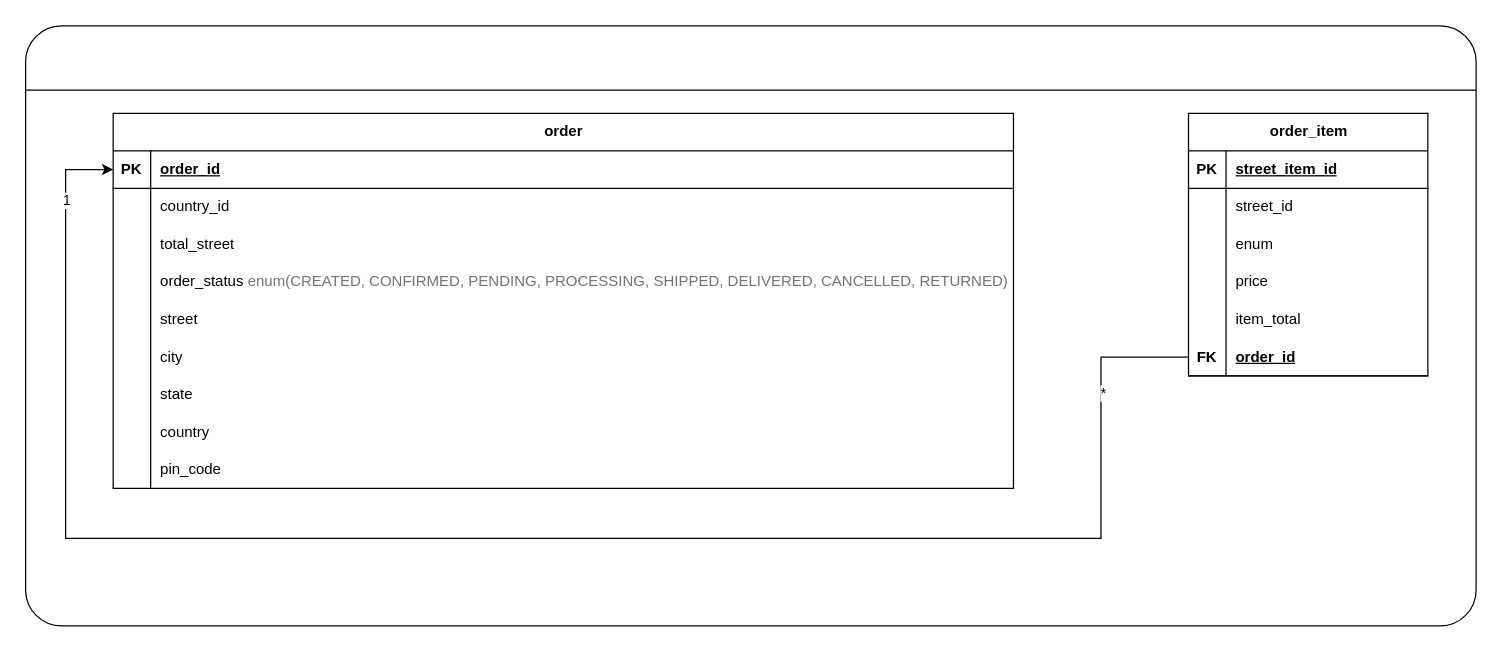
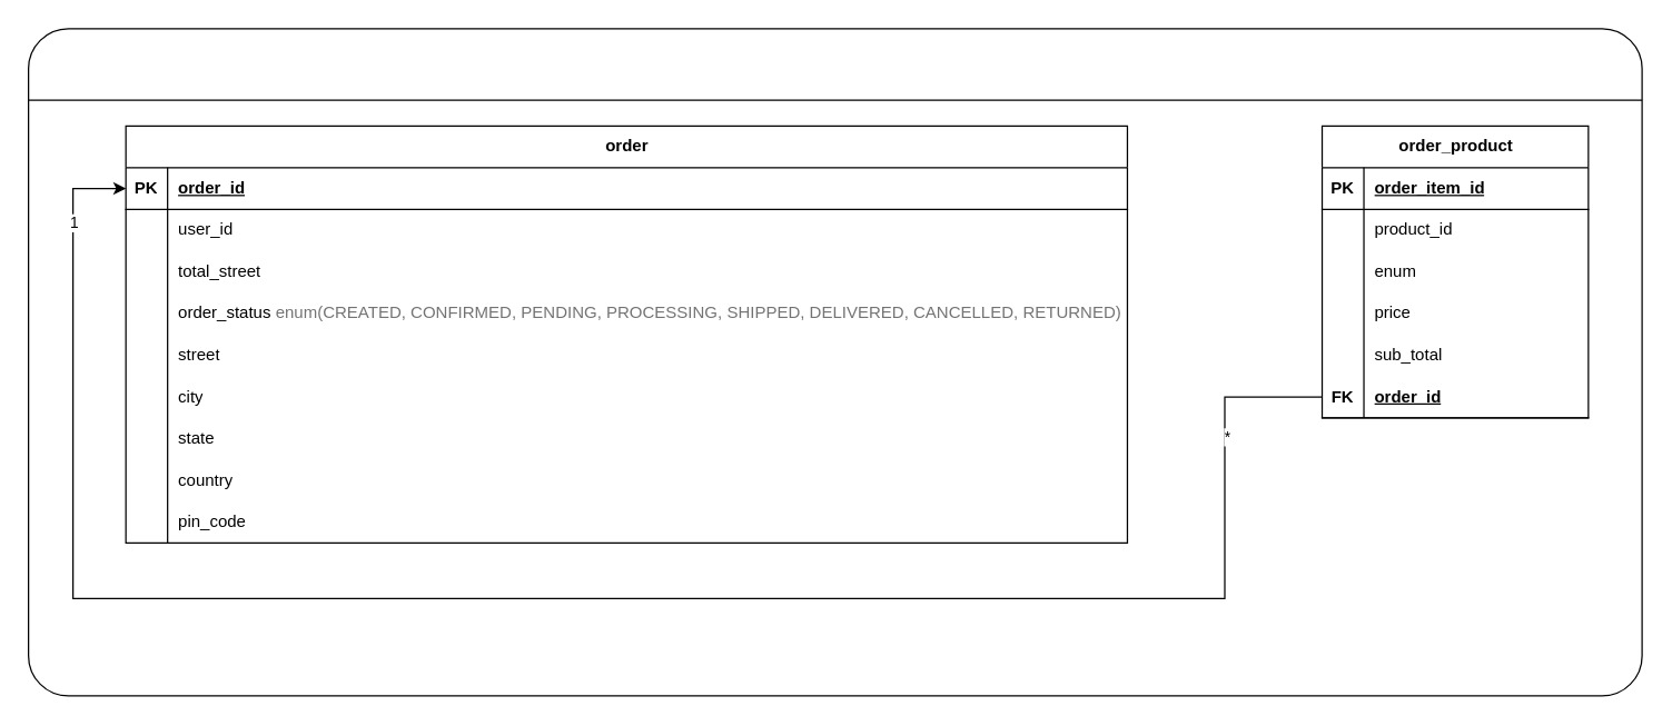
  <mxCell id="0" />
  <mxCell id="1" parent="0" />
  <mxCell id="2" value="" style="group;movable=0;resizable=0;rotatable=0;deletable=0;editable=0;locked=1;connectable=0;" vertex="1" connectable="0" parent="1"><mxGeometry x="20" y="20" width="1160" height="480" as="geometry" /></mxCell>
  <mxCell id="3" value="" style="rounded=1;whiteSpace=wrap;html=1;container=0;arcSize=6;movable=1;resizable=1;rotatable=1;deletable=1;editable=1;locked=0;connectable=1;" vertex="1" parent="2"><mxGeometry width="1160" height="480" as="geometry" /></mxCell>
  <mxCell id="4" value="" style="endArrow=none;html=1;rounded=0;exitX=0;exitY=0.25;exitDx=0;exitDy=0;entryX=1;entryY=0.25;entryDx=0;entryDy=0;movable=1;resizable=1;rotatable=1;deletable=1;editable=1;locked=0;connectable=1;" edge="1" parent="2"><mxGeometry width="50" height="50" relative="1" as="geometry"><mxPoint y="51.463" as="sourcePoint" /><mxPoint x="1160.0" y="51.463" as="targetPoint" /></mxGeometry></mxCell>
  <mxCell id="5" value="order" style="shape=table;startSize=30;container=1;collapsible=1;childLayout=tableLayout;fixedRows=1;rowLines=0;fontStyle=1;align=center;resizeLast=1;html=1;movable=1;resizable=1;rotatable=1;deletable=1;editable=1;locked=0;connectable=1;" vertex="1" parent="1"><mxGeometry x="90" y="90" width="720" height="300" as="geometry" /></mxCell>
  <mxCell id="6" value="" style="shape=tableRow;horizontal=0;startSize=0;swimlaneHead=0;swimlaneBody=0;fillColor=none;collapsible=0;dropTarget=0;points=[[0,0.5],[1,0.5]];portConstraint=eastwest;top=0;left=0;right=0;bottom=1;movable=1;resizable=1;rotatable=1;deletable=1;editable=1;locked=0;connectable=1;" vertex="1" parent="5"><mxGeometry y="30" width="720" height="30" as="geometry" /></mxCell>
  <mxCell id="7" value="PK" style="shape=partialRectangle;connectable=1;fillColor=none;top=0;left=0;bottom=0;right=0;fontStyle=1;overflow=hidden;whiteSpace=wrap;html=1;movable=1;resizable=1;rotatable=1;deletable=1;editable=1;locked=0;" vertex="1" parent="6"><mxGeometry width="30" height="30" as="geometry"><mxRectangle width="30" height="30" as="alternateBounds" /></mxGeometry></mxCell>
  <mxCell id="8" value="order_id" style="shape=partialRectangle;connectable=1;fillColor=none;top=0;left=0;bottom=0;right=0;align=left;spacingLeft=6;fontStyle=5;overflow=hidden;whiteSpace=wrap;html=1;movable=1;resizable=1;rotatable=1;deletable=1;editable=1;locked=0;" vertex="1" parent="6"><mxGeometry x="30" width="690" height="30" as="geometry"><mxRectangle width="690" height="30" as="alternateBounds" /></mxGeometry></mxCell>
  <mxCell id="9" value="" style="shape=tableRow;horizontal=0;startSize=0;swimlaneHead=0;swimlaneBody=0;fillColor=none;collapsible=0;dropTarget=0;points=[[0,0.5],[1,0.5]];portConstraint=eastwest;top=0;left=0;right=0;bottom=0;movable=1;resizable=1;rotatable=1;deletable=1;editable=1;locked=0;connectable=1;" vertex="1" parent="5"><mxGeometry y="60" width="720" height="30" as="geometry" /></mxCell>
  <mxCell id="10" value="" style="shape=partialRectangle;connectable=1;fillColor=none;top=0;left=0;bottom=0;right=0;editable=1;overflow=hidden;whiteSpace=wrap;html=1;movable=1;resizable=1;rotatable=1;deletable=1;locked=0;" vertex="1" parent="9"><mxGeometry width="30" height="30" as="geometry"><mxRectangle width="30" height="30" as="alternateBounds" /></mxGeometry></mxCell>
- <mxCell id="11" value="country_id" style="shape=partialRectangle;connectable=1;fillColor=none;top=0;left=0;bottom=0;right=0;align=left;spacingLeft=6;overflow=hidden;whiteSpace=wrap;html=1;movable=1;resizable=1;rotatable=1;deletable=1;editable=1;locked=0;" vertex="1" parent="9"><mxGeometry x="30" width="690" height="30" as="geometry"><mxRectangle width="690" height="30" as="alternateBounds" /></mxGeometry></mxCell>
+ <mxCell id="11" value="user_id" style="shape=partialRectangle;connectable=1;fillColor=none;top=0;left=0;bottom=0;right=0;align=left;spacingLeft=6;overflow=hidden;whiteSpace=wrap;html=1;movable=1;resizable=1;rotatable=1;deletable=1;editable=1;locked=0;" vertex="1" parent="9"><mxGeometry x="30" width="690" height="30" as="geometry"><mxRectangle width="690" height="30" as="alternateBounds" /></mxGeometry></mxCell>
  <mxCell id="12" style="shape=tableRow;horizontal=0;startSize=0;swimlaneHead=0;swimlaneBody=0;fillColor=none;collapsible=0;dropTarget=0;points=[[0,0.5],[1,0.5]];portConstraint=eastwest;top=0;left=0;right=0;bottom=0;movable=1;resizable=1;rotatable=1;deletable=1;editable=1;locked=0;connectable=1;" vertex="1" parent="5"><mxGeometry y="90" width="720" height="30" as="geometry" /></mxCell>
  <mxCell id="13" style="shape=partialRectangle;connectable=1;fillColor=none;top=0;left=0;bottom=0;right=0;editable=1;overflow=hidden;whiteSpace=wrap;html=1;movable=1;resizable=1;rotatable=1;deletable=1;locked=0;" vertex="1" parent="12"><mxGeometry width="30" height="30" as="geometry"><mxRectangle width="30" height="30" as="alternateBounds" /></mxGeometry></mxCell>
  <mxCell id="14" value="total_street" style="shape=partialRectangle;connectable=1;fillColor=none;top=0;left=0;bottom=0;right=0;align=left;spacingLeft=6;overflow=hidden;whiteSpace=wrap;html=1;movable=1;resizable=1;rotatable=1;deletable=1;editable=1;locked=0;" vertex="1" parent="12"><mxGeometry x="30" width="690" height="30" as="geometry"><mxRectangle width="690" height="30" as="alternateBounds" /></mxGeometry></mxCell>
  <mxCell id="15" style="shape=tableRow;horizontal=0;startSize=0;swimlaneHead=0;swimlaneBody=0;fillColor=none;collapsible=0;dropTarget=0;points=[[0,0.5],[1,0.5]];portConstraint=eastwest;top=0;left=0;right=0;bottom=0;movable=1;resizable=1;rotatable=1;deletable=1;editable=1;locked=0;connectable=1;" vertex="1" parent="5"><mxGeometry y="120" width="720" height="30" as="geometry" /></mxCell>
  <mxCell id="16" style="shape=partialRectangle;connectable=1;fillColor=none;top=0;left=0;bottom=0;right=0;editable=1;overflow=hidden;whiteSpace=wrap;html=1;movable=1;resizable=1;rotatable=1;deletable=1;locked=0;" vertex="1" parent="15"><mxGeometry width="30" height="30" as="geometry"><mxRectangle width="30" height="30" as="alternateBounds" /></mxGeometry></mxCell>
  <mxCell id="17" value="order_status &lt;font style=&quot;color: rgb(115, 115, 115);&quot;&gt;enum(CREATED, CONFIRMED, PENDING, PROCESSING, SHIPPED, DELIVERED, CANCELLED, RETURNED)&lt;/font&gt;" style="shape=partialRectangle;connectable=1;fillColor=none;top=0;left=0;bottom=0;right=0;align=left;spacingLeft=6;overflow=hidden;whiteSpace=wrap;html=1;movable=1;resizable=1;rotatable=1;deletable=1;editable=1;locked=0;" vertex="1" parent="15"><mxGeometry x="30" width="690" height="30" as="geometry"><mxRectangle width="690" height="30" as="alternateBounds" /></mxGeometry></mxCell>
  <mxCell id="18" style="shape=tableRow;horizontal=0;startSize=0;swimlaneHead=0;swimlaneBody=0;fillColor=none;collapsible=0;dropTarget=0;points=[[0,0.5],[1,0.5]];portConstraint=eastwest;top=0;left=0;right=0;bottom=0;movable=1;resizable=1;rotatable=1;deletable=1;editable=1;locked=0;connectable=1;" vertex="1" parent="5"><mxGeometry y="150" width="720" height="30" as="geometry" /></mxCell>
  <mxCell id="19" style="shape=partialRectangle;connectable=1;fillColor=none;top=0;left=0;bottom=0;right=0;editable=1;overflow=hidden;whiteSpace=wrap;html=1;movable=1;resizable=1;rotatable=1;deletable=1;locked=0;" vertex="1" parent="18"><mxGeometry width="30" height="30" as="geometry"><mxRectangle width="30" height="30" as="alternateBounds" /></mxGeometry></mxCell>
  <mxCell id="20" value="street" style="shape=partialRectangle;connectable=1;fillColor=none;top=0;left=0;bottom=0;right=0;align=left;spacingLeft=6;overflow=hidden;whiteSpace=wrap;html=1;movable=1;resizable=1;rotatable=1;deletable=1;editable=1;locked=0;" vertex="1" parent="18"><mxGeometry x="30" width="690" height="30" as="geometry"><mxRectangle width="690" height="30" as="alternateBounds" /></mxGeometry></mxCell>
  <mxCell id="21" style="shape=tableRow;horizontal=0;startSize=0;swimlaneHead=0;swimlaneBody=0;fillColor=none;collapsible=0;dropTarget=0;points=[[0,0.5],[1,0.5]];portConstraint=eastwest;top=0;left=0;right=0;bottom=0;movable=1;resizable=1;rotatable=1;deletable=1;editable=1;locked=0;connectable=1;" vertex="1" parent="5"><mxGeometry y="180" width="720" height="30" as="geometry" /></mxCell>
  <mxCell id="22" style="shape=partialRectangle;connectable=1;fillColor=none;top=0;left=0;bottom=0;right=0;editable=1;overflow=hidden;whiteSpace=wrap;html=1;movable=1;resizable=1;rotatable=1;deletable=1;locked=0;" vertex="1" parent="21"><mxGeometry width="30" height="30" as="geometry"><mxRectangle width="30" height="30" as="alternateBounds" /></mxGeometry></mxCell>
  <mxCell id="23" value="city" style="shape=partialRectangle;connectable=1;fillColor=none;top=0;left=0;bottom=0;right=0;align=left;spacingLeft=6;overflow=hidden;whiteSpace=wrap;html=1;movable=1;resizable=1;rotatable=1;deletable=1;editable=1;locked=0;" vertex="1" parent="21"><mxGeometry x="30" width="690" height="30" as="geometry"><mxRectangle width="690" height="30" as="alternateBounds" /></mxGeometry></mxCell>
  <mxCell id="24" style="shape=tableRow;horizontal=0;startSize=0;swimlaneHead=0;swimlaneBody=0;fillColor=none;collapsible=0;dropTarget=0;points=[[0,0.5],[1,0.5]];portConstraint=eastwest;top=0;left=0;right=0;bottom=0;movable=1;resizable=1;rotatable=1;deletable=1;editable=1;locked=0;connectable=1;" vertex="1" parent="5"><mxGeometry y="210" width="720" height="30" as="geometry" /></mxCell>
  <mxCell id="25" style="shape=partialRectangle;connectable=1;fillColor=none;top=0;left=0;bottom=0;right=0;editable=1;overflow=hidden;whiteSpace=wrap;html=1;movable=1;resizable=1;rotatable=1;deletable=1;locked=0;" vertex="1" parent="24"><mxGeometry width="30" height="30" as="geometry"><mxRectangle width="30" height="30" as="alternateBounds" /></mxGeometry></mxCell>
  <mxCell id="26" value="state" style="shape=partialRectangle;connectable=1;fillColor=none;top=0;left=0;bottom=0;right=0;align=left;spacingLeft=6;overflow=hidden;whiteSpace=wrap;html=1;movable=1;resizable=1;rotatable=1;deletable=1;editable=1;locked=0;" vertex="1" parent="24"><mxGeometry x="30" width="690" height="30" as="geometry"><mxRectangle width="690" height="30" as="alternateBounds" /></mxGeometry></mxCell>
  <mxCell id="27" style="shape=tableRow;horizontal=0;startSize=0;swimlaneHead=0;swimlaneBody=0;fillColor=none;collapsible=0;dropTarget=0;points=[[0,0.5],[1,0.5]];portConstraint=eastwest;top=0;left=0;right=0;bottom=0;movable=1;resizable=1;rotatable=1;deletable=1;editable=1;locked=0;connectable=1;" vertex="1" parent="5"><mxGeometry y="240" width="720" height="30" as="geometry" /></mxCell>
  <mxCell id="28" style="shape=partialRectangle;connectable=1;fillColor=none;top=0;left=0;bottom=0;right=0;editable=1;overflow=hidden;whiteSpace=wrap;html=1;movable=1;resizable=1;rotatable=1;deletable=1;locked=0;" vertex="1" parent="27"><mxGeometry width="30" height="30" as="geometry"><mxRectangle width="30" height="30" as="alternateBounds" /></mxGeometry></mxCell>
  <mxCell id="29" value="country" style="shape=partialRectangle;connectable=1;fillColor=none;top=0;left=0;bottom=0;right=0;align=left;spacingLeft=6;overflow=hidden;whiteSpace=wrap;html=1;movable=1;resizable=1;rotatable=1;deletable=1;editable=1;locked=0;" vertex="1" parent="27"><mxGeometry x="30" width="690" height="30" as="geometry"><mxRectangle width="690" height="30" as="alternateBounds" /></mxGeometry></mxCell>
  <mxCell id="30" style="shape=tableRow;horizontal=0;startSize=0;swimlaneHead=0;swimlaneBody=0;fillColor=none;collapsible=0;dropTarget=0;points=[[0,0.5],[1,0.5]];portConstraint=eastwest;top=0;left=0;right=0;bottom=0;movable=1;resizable=1;rotatable=1;deletable=1;editable=1;locked=0;connectable=1;" vertex="1" parent="5"><mxGeometry y="270" width="720" height="30" as="geometry" /></mxCell>
  <mxCell id="31" style="shape=partialRectangle;connectable=1;fillColor=none;top=0;left=0;bottom=0;right=0;editable=1;overflow=hidden;whiteSpace=wrap;html=1;movable=1;resizable=1;rotatable=1;deletable=1;locked=0;" vertex="1" parent="30"><mxGeometry width="30" height="30" as="geometry"><mxRectangle width="30" height="30" as="alternateBounds" /></mxGeometry></mxCell>
  <mxCell id="32" value="pin_code" style="shape=partialRectangle;connectable=1;fillColor=none;top=0;left=0;bottom=0;right=0;align=left;spacingLeft=6;overflow=hidden;whiteSpace=wrap;html=1;movable=1;resizable=1;rotatable=1;deletable=1;editable=1;locked=0;" vertex="1" parent="30"><mxGeometry x="30" width="690" height="30" as="geometry"><mxRectangle width="690" height="30" as="alternateBounds" /></mxGeometry></mxCell>
- <mxCell id="33" value="order_item" style="shape=table;startSize=30;container=1;collapsible=1;childLayout=tableLayout;fixedRows=1;rowLines=0;fontStyle=1;align=center;resizeLast=1;html=1;movable=1;resizable=1;rotatable=1;deletable=1;editable=1;locked=0;connectable=1;" vertex="1" parent="1"><mxGeometry x="950" y="90" width="191.4" height="210" as="geometry" /></mxCell>
+ <mxCell id="33" value="order_product" style="shape=table;startSize=30;container=1;collapsible=1;childLayout=tableLayout;fixedRows=1;rowLines=0;fontStyle=1;align=center;resizeLast=1;html=1;movable=1;resizable=1;rotatable=1;deletable=1;editable=1;locked=0;connectable=1;" vertex="1" parent="1"><mxGeometry x="950" y="90" width="191.4" height="210" as="geometry" /></mxCell>
  <mxCell id="34" value="" style="shape=tableRow;horizontal=0;startSize=0;swimlaneHead=0;swimlaneBody=0;fillColor=none;collapsible=0;dropTarget=0;points=[[0,0.5],[1,0.5]];portConstraint=eastwest;top=0;left=0;right=0;bottom=1;movable=1;resizable=1;rotatable=1;deletable=1;editable=1;locked=0;connectable=1;" vertex="1" parent="33"><mxGeometry y="30" width="191.4" height="30" as="geometry" /></mxCell>
  <mxCell id="35" value="PK" style="shape=partialRectangle;connectable=1;fillColor=none;top=0;left=0;bottom=0;right=0;fontStyle=1;overflow=hidden;whiteSpace=wrap;html=1;movable=1;resizable=1;rotatable=1;deletable=1;editable=1;locked=0;" vertex="1" parent="34"><mxGeometry width="30" height="30" as="geometry"><mxRectangle width="30" height="30" as="alternateBounds" /></mxGeometry></mxCell>
- <mxCell id="36" value="street_item_id" style="shape=partialRectangle;connectable=1;fillColor=none;top=0;left=0;bottom=0;right=0;align=left;spacingLeft=6;fontStyle=5;overflow=hidden;whiteSpace=wrap;html=1;movable=1;resizable=1;rotatable=1;deletable=1;editable=1;locked=0;" vertex="1" parent="34"><mxGeometry x="30" width="161.4" height="30" as="geometry"><mxRectangle width="161.4" height="30" as="alternateBounds" /></mxGeometry></mxCell>
+ <mxCell id="36" value="order_item_id" style="shape=partialRectangle;connectable=1;fillColor=none;top=0;left=0;bottom=0;right=0;align=left;spacingLeft=6;fontStyle=5;overflow=hidden;whiteSpace=wrap;html=1;movable=1;resizable=1;rotatable=1;deletable=1;editable=1;locked=0;" vertex="1" parent="34"><mxGeometry x="30" width="161.4" height="30" as="geometry"><mxRectangle width="161.4" height="30" as="alternateBounds" /></mxGeometry></mxCell>
  <mxCell id="37" value="" style="shape=tableRow;horizontal=0;startSize=0;swimlaneHead=0;swimlaneBody=0;fillColor=none;collapsible=0;dropTarget=0;points=[[0,0.5],[1,0.5]];portConstraint=eastwest;top=0;left=0;right=0;bottom=0;movable=1;resizable=1;rotatable=1;deletable=1;editable=1;locked=0;connectable=1;" vertex="1" parent="33"><mxGeometry y="60" width="191.4" height="30" as="geometry" /></mxCell>
  <mxCell id="38" value="" style="shape=partialRectangle;connectable=1;fillColor=none;top=0;left=0;bottom=0;right=0;editable=1;overflow=hidden;whiteSpace=wrap;html=1;movable=1;resizable=1;rotatable=1;deletable=1;locked=0;" vertex="1" parent="37"><mxGeometry width="30" height="30" as="geometry"><mxRectangle width="30" height="30" as="alternateBounds" /></mxGeometry></mxCell>
- <mxCell id="39" value="street_id" style="shape=partialRectangle;connectable=1;fillColor=none;top=0;left=0;bottom=0;right=0;align=left;spacingLeft=6;overflow=hidden;whiteSpace=wrap;html=1;movable=1;resizable=1;rotatable=1;deletable=1;editable=1;locked=0;" vertex="1" parent="37"><mxGeometry x="30" width="161.4" height="30" as="geometry"><mxRectangle width="161.4" height="30" as="alternateBounds" /></mxGeometry></mxCell>
+ <mxCell id="39" value="product_id" style="shape=partialRectangle;connectable=1;fillColor=none;top=0;left=0;bottom=0;right=0;align=left;spacingLeft=6;overflow=hidden;whiteSpace=wrap;html=1;movable=1;resizable=1;rotatable=1;deletable=1;editable=1;locked=0;" vertex="1" parent="37"><mxGeometry x="30" width="161.4" height="30" as="geometry"><mxRectangle width="161.4" height="30" as="alternateBounds" /></mxGeometry></mxCell>
  <mxCell id="40" value="" style="shape=tableRow;horizontal=0;startSize=0;swimlaneHead=0;swimlaneBody=0;fillColor=none;collapsible=0;dropTarget=0;points=[[0,0.5],[1,0.5]];portConstraint=eastwest;top=0;left=0;right=0;bottom=0;movable=1;resizable=1;rotatable=1;deletable=1;editable=1;locked=0;connectable=1;" vertex="1" parent="33"><mxGeometry y="90" width="191.4" height="30" as="geometry" /></mxCell>
  <mxCell id="41" value="" style="shape=partialRectangle;connectable=1;fillColor=none;top=0;left=0;bottom=0;right=0;editable=1;overflow=hidden;whiteSpace=wrap;html=1;movable=1;resizable=1;rotatable=1;deletable=1;locked=0;" vertex="1" parent="40"><mxGeometry width="30" height="30" as="geometry"><mxRectangle width="30" height="30" as="alternateBounds" /></mxGeometry></mxCell>
  <mxCell id="42" value="enum" style="shape=partialRectangle;connectable=1;fillColor=none;top=0;left=0;bottom=0;right=0;align=left;spacingLeft=6;overflow=hidden;whiteSpace=wrap;html=1;movable=1;resizable=1;rotatable=1;deletable=1;editable=1;locked=0;" vertex="1" parent="40"><mxGeometry x="30" width="161.4" height="30" as="geometry"><mxRectangle width="161.4" height="30" as="alternateBounds" /></mxGeometry></mxCell>
  <mxCell id="43" value="" style="shape=tableRow;horizontal=0;startSize=0;swimlaneHead=0;swimlaneBody=0;fillColor=none;collapsible=0;dropTarget=0;points=[[0,0.5],[1,0.5]];portConstraint=eastwest;top=0;left=0;right=0;bottom=0;movable=1;resizable=1;rotatable=1;deletable=1;editable=1;locked=0;connectable=1;" vertex="1" parent="33"><mxGeometry y="120" width="191.4" height="30" as="geometry" /></mxCell>
  <mxCell id="44" value="" style="shape=partialRectangle;connectable=1;fillColor=none;top=0;left=0;bottom=0;right=0;editable=1;overflow=hidden;whiteSpace=wrap;html=1;movable=1;resizable=1;rotatable=1;deletable=1;locked=0;" vertex="1" parent="43"><mxGeometry width="30" height="30" as="geometry"><mxRectangle width="30" height="30" as="alternateBounds" /></mxGeometry></mxCell>
  <mxCell id="45" value="price" style="shape=partialRectangle;connectable=1;fillColor=none;top=0;left=0;bottom=0;right=0;align=left;spacingLeft=6;overflow=hidden;whiteSpace=wrap;html=1;movable=1;resizable=1;rotatable=1;deletable=1;editable=1;locked=0;" vertex="1" parent="43"><mxGeometry x="30" width="161.4" height="30" as="geometry"><mxRectangle width="161.4" height="30" as="alternateBounds" /></mxGeometry></mxCell>
  <mxCell id="46" style="shape=tableRow;horizontal=0;startSize=0;swimlaneHead=0;swimlaneBody=0;fillColor=none;collapsible=0;dropTarget=0;points=[[0,0.5],[1,0.5]];portConstraint=eastwest;top=0;left=0;right=0;bottom=0;movable=1;resizable=1;rotatable=1;deletable=1;editable=1;locked=0;connectable=1;" vertex="1" parent="33"><mxGeometry y="150" width="191.4" height="30" as="geometry" /></mxCell>
  <mxCell id="47" style="shape=partialRectangle;connectable=1;fillColor=none;top=0;left=0;bottom=0;right=0;editable=1;overflow=hidden;whiteSpace=wrap;html=1;movable=1;resizable=1;rotatable=1;deletable=1;locked=0;" vertex="1" parent="46"><mxGeometry width="30" height="30" as="geometry"><mxRectangle width="30" height="30" as="alternateBounds" /></mxGeometry></mxCell>
- <mxCell id="48" value="item_total" style="shape=partialRectangle;connectable=1;fillColor=none;top=0;left=0;bottom=0;right=0;align=left;spacingLeft=6;overflow=hidden;whiteSpace=wrap;html=1;movable=1;resizable=1;rotatable=1;deletable=1;editable=1;locked=0;" vertex="1" parent="46"><mxGeometry x="30" width="161.4" height="30" as="geometry"><mxRectangle width="161.4" height="30" as="alternateBounds" /></mxGeometry></mxCell>
+ <mxCell id="48" value="sub_total" style="shape=partialRectangle;connectable=1;fillColor=none;top=0;left=0;bottom=0;right=0;align=left;spacingLeft=6;overflow=hidden;whiteSpace=wrap;html=1;movable=1;resizable=1;rotatable=1;deletable=1;editable=1;locked=0;" vertex="1" parent="46"><mxGeometry x="30" width="161.4" height="30" as="geometry"><mxRectangle width="161.4" height="30" as="alternateBounds" /></mxGeometry></mxCell>
  <mxCell id="49" value="" style="shape=tableRow;horizontal=0;startSize=0;swimlaneHead=0;swimlaneBody=0;fillColor=none;collapsible=0;dropTarget=0;points=[[0,0.5],[1,0.5]];portConstraint=eastwest;top=0;left=0;right=0;bottom=1;movable=1;resizable=1;rotatable=1;deletable=1;editable=1;locked=0;connectable=1;" vertex="1" parent="33"><mxGeometry y="180" width="191.4" height="30" as="geometry" /></mxCell>
  <mxCell id="50" value="FK" style="shape=partialRectangle;connectable=1;fillColor=none;top=0;left=0;bottom=0;right=0;fontStyle=1;overflow=hidden;whiteSpace=wrap;html=1;movable=1;resizable=1;rotatable=1;deletable=1;editable=1;locked=0;" vertex="1" parent="49"><mxGeometry width="30" height="30" as="geometry"><mxRectangle width="30" height="30" as="alternateBounds" /></mxGeometry></mxCell>
  <mxCell id="51" value="order_id" style="shape=partialRectangle;connectable=1;fillColor=none;top=0;left=0;bottom=0;right=0;align=left;spacingLeft=6;fontStyle=5;overflow=hidden;whiteSpace=wrap;html=1;movable=1;resizable=1;rotatable=1;deletable=1;editable=1;locked=0;" vertex="1" parent="49"><mxGeometry x="30" width="161.4" height="30" as="geometry"><mxRectangle width="161.4" height="30" as="alternateBounds" /></mxGeometry></mxCell>
  <mxCell id="52" style="edgeStyle=orthogonalEdgeStyle;rounded=0;orthogonalLoop=1;jettySize=auto;html=1;entryX=0;entryY=0.5;entryDx=0;entryDy=0;flowAnimation=0;endArrow=none;startFill=1;endFill=1;startArrow=classic;exitX=0;exitY=0.5;exitDx=0;exitDy=0;movable=1;resizable=1;rotatable=1;deletable=1;editable=1;locked=0;connectable=1;" edge="1" source="6" target="49" parent="1"><mxGeometry relative="1" as="geometry"><Array as="points"><mxPoint x="52" y="135" /><mxPoint x="52" y="430" /><mxPoint x="880" y="430" /><mxPoint x="880" y="285" /></Array></mxGeometry></mxCell>
  <mxCell id="53" value="1" style="edgeLabel;html=1;align=center;verticalAlign=middle;resizable=1;points=[];movable=1;rotatable=1;deletable=1;editable=1;locked=0;connectable=1;" vertex="1" connectable="0" parent="52"><mxGeometry x="-0.91" relative="1" as="geometry"><mxPoint as="offset" /></mxGeometry></mxCell>
  <mxCell id="54" value="*" style="edgeLabel;html=1;align=center;verticalAlign=middle;resizable=1;points=[];movable=1;rotatable=1;deletable=1;editable=1;locked=0;connectable=1;" vertex="1" connectable="0" parent="52"><mxGeometry x="0.858" y="-1" relative="1" as="geometry"><mxPoint as="offset" /></mxGeometry></mxCell>
